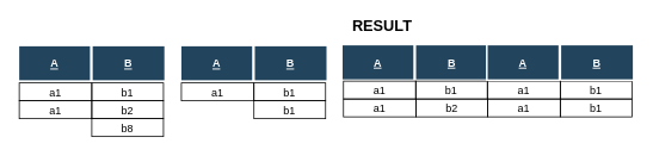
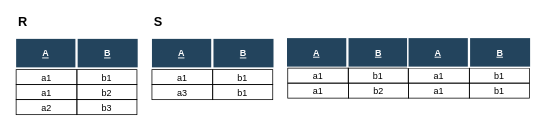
  <mxCell id="0" />
  <mxCell id="1" parent="0" />
  <mxCell id="2" value="b1" style="fillColor=none;" parent="1" vertex="1"><mxGeometry x="102" y="92" width="80" height="20" as="geometry" /></mxCell>
  <mxCell id="3" value="B" style="fillColor=#23445D;strokeColor=#FFFFFF;strokeWidth=2;fontColor=#FFFFFF;fontStyle=5" parent="1" vertex="1"><mxGeometry x="102" y="50" width="82" height="40" as="geometry" /></mxCell>
+ <mxCell id="4" value="R" style="text;html=1;strokeColor=none;fillColor=none;align=left;verticalAlign=middle;whiteSpace=wrap;rounded=0;strokeWidth=3;fontStyle=1;fontSize=17;" parent="1" vertex="1"><mxGeometry x="21.5" y="20" width="40" height="20" as="geometry" /></mxCell>
  <mxCell id="5" value="a1" style="fillColor=none;" parent="1" vertex="1"><mxGeometry x="21" y="92" width="81" height="20" as="geometry" /></mxCell>
  <mxCell id="6" value="A" style="fillColor=#23445D;strokeColor=#FFFFFF;strokeWidth=2;fontColor=#FFFFFF;fontStyle=5" parent="1" vertex="1"><mxGeometry x="20" y="50" width="81" height="40" as="geometry" /></mxCell>
  <mxCell id="7" value="b2" style="fillColor=none;" parent="1" vertex="1"><mxGeometry x="102" y="112" width="80" height="20" as="geometry" /></mxCell>
  <mxCell id="8" value="a1" style="fillColor=none;" parent="1" vertex="1"><mxGeometry x="21" y="112" width="81" height="20" as="geometry" /></mxCell>
- <mxCell id="9" value="b8" style="fillColor=none;" parent="1" vertex="1"><mxGeometry x="102" y="132" width="80" height="20" as="geometry" /></mxCell>
+ <mxCell id="9" value="b3" style="fillColor=none;" parent="1" vertex="1"><mxGeometry x="102" y="132" width="80" height="20" as="geometry" /></mxCell>
+ <mxCell id="10" value="a2" style="fillColor=none;" parent="1" vertex="1"><mxGeometry x="21" y="132" width="81" height="20" as="geometry" /></mxCell>
  <mxCell id="11" value="b1" style="fillColor=none;" parent="1" vertex="1"><mxGeometry x="283" y="92" width="80" height="20" as="geometry" /></mxCell>
  <mxCell id="12" value="B" style="fillColor=#23445D;strokeColor=#FFFFFF;strokeWidth=2;fontColor=#FFFFFF;fontStyle=5" parent="1" vertex="1"><mxGeometry x="283" y="50" width="82" height="40" as="geometry" /></mxCell>
+ <mxCell id="13" value="S" style="text;html=1;strokeColor=none;fillColor=none;align=left;verticalAlign=middle;whiteSpace=wrap;rounded=0;strokeWidth=3;fontStyle=1;fontSize=17;" parent="1" vertex="1"><mxGeometry x="202.5" y="20" width="40" height="20" as="geometry" /></mxCell>
  <mxCell id="14" value="a1" style="fillColor=none;" parent="1" vertex="1"><mxGeometry x="202" y="92" width="81" height="20" as="geometry" /></mxCell>
  <mxCell id="15" value="A" style="fillColor=#23445D;strokeColor=#FFFFFF;strokeWidth=2;fontColor=#FFFFFF;fontStyle=5" parent="1" vertex="1"><mxGeometry x="201" y="50" width="81" height="40" as="geometry" /></mxCell>
  <mxCell id="16" value="b1" style="fillColor=none;" parent="1" vertex="1"><mxGeometry x="283" y="112" width="80" height="20" as="geometry" /></mxCell>
+ <mxCell id="17" value="a3" style="fillColor=none;" parent="1" vertex="1"><mxGeometry x="202" y="112" width="81" height="20" as="geometry" /></mxCell>
  <mxCell id="18" value="B" style="fillColor=#23445D;strokeColor=#FFFFFF;strokeWidth=2;fontColor=#FFFFFF;fontStyle=5" parent="1" vertex="1"><mxGeometry x="463" y="49" width="82" height="40" as="geometry" /></mxCell>
- <mxCell id="19" value="RESULT" style="text;html=1;strokeColor=none;fillColor=none;align=left;verticalAlign=middle;whiteSpace=wrap;rounded=0;strokeWidth=3;fontStyle=1;fontSize=17;" parent="1" vertex="1"><mxGeometry x="391" y="20" width="170" height="20" as="geometry" /></mxCell>
  <mxCell id="20" value="A" style="fillColor=#23445D;strokeColor=#FFFFFF;strokeWidth=2;fontColor=#FFFFFF;fontStyle=5" parent="1" vertex="1"><mxGeometry x="381" y="49" width="81" height="40" as="geometry" /></mxCell>
  <mxCell id="21" value="b1" style="fillColor=none;" parent="1" vertex="1"><mxGeometry x="463.5" y="90" width="80" height="20" as="geometry" /></mxCell>
  <mxCell id="22" value="a1" style="fillColor=none;" parent="1" vertex="1"><mxGeometry x="383" y="90" width="81" height="20" as="geometry" /></mxCell>
  <mxCell id="23" value="b1" style="fillColor=none;" parent="1" vertex="1"><mxGeometry x="625" y="90" width="80" height="20" as="geometry" /></mxCell>
  <mxCell id="24" value="B" style="fillColor=#23445D;strokeColor=#FFFFFF;strokeWidth=2;fontColor=#FFFFFF;fontStyle=5" parent="1" vertex="1"><mxGeometry x="625" y="49" width="82" height="40" as="geometry" /></mxCell>
  <mxCell id="25" value="a1" style="fillColor=none;" parent="1" vertex="1"><mxGeometry x="544" y="90" width="81" height="20" as="geometry" /></mxCell>
  <mxCell id="26" value="A" style="fillColor=#23445D;strokeColor=#FFFFFF;strokeWidth=2;fontColor=#FFFFFF;fontStyle=5" parent="1" vertex="1"><mxGeometry x="543" y="49" width="81" height="40" as="geometry" /></mxCell>
  <mxCell id="27" value="b2" style="fillColor=none;" parent="1" vertex="1"><mxGeometry x="464" y="110" width="80" height="20" as="geometry" /></mxCell>
  <mxCell id="28" value="a1" style="fillColor=none;" parent="1" vertex="1"><mxGeometry x="383" y="110" width="81" height="20" as="geometry" /></mxCell>
  <mxCell id="29" value="b1" style="fillColor=none;" parent="1" vertex="1"><mxGeometry x="625" y="110" width="80" height="20" as="geometry" /></mxCell>
  <mxCell id="30" value="a1" style="fillColor=none;" parent="1" vertex="1"><mxGeometry x="544" y="110" width="81" height="20" as="geometry" /></mxCell>
